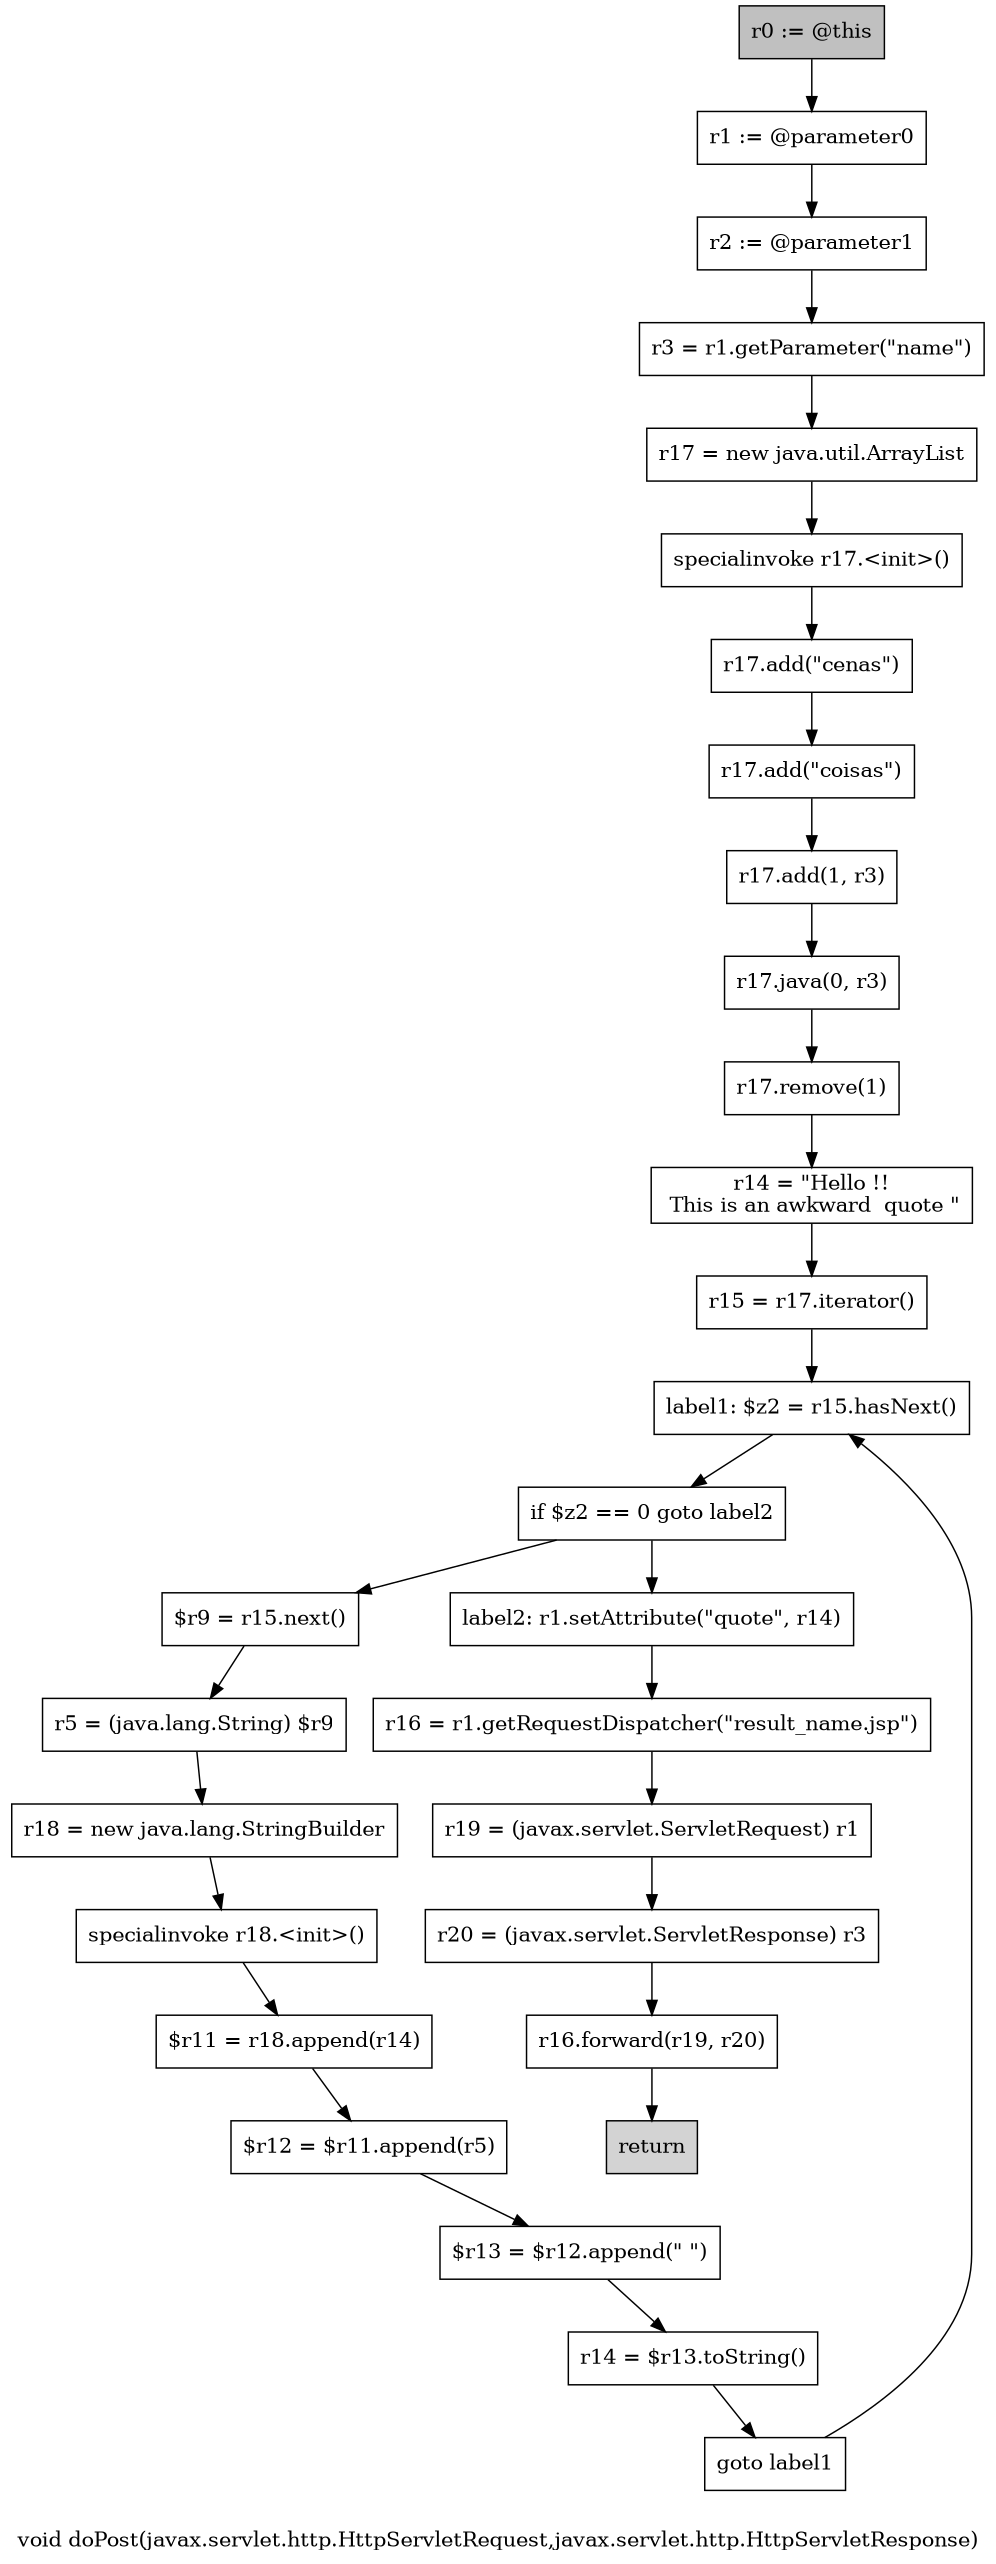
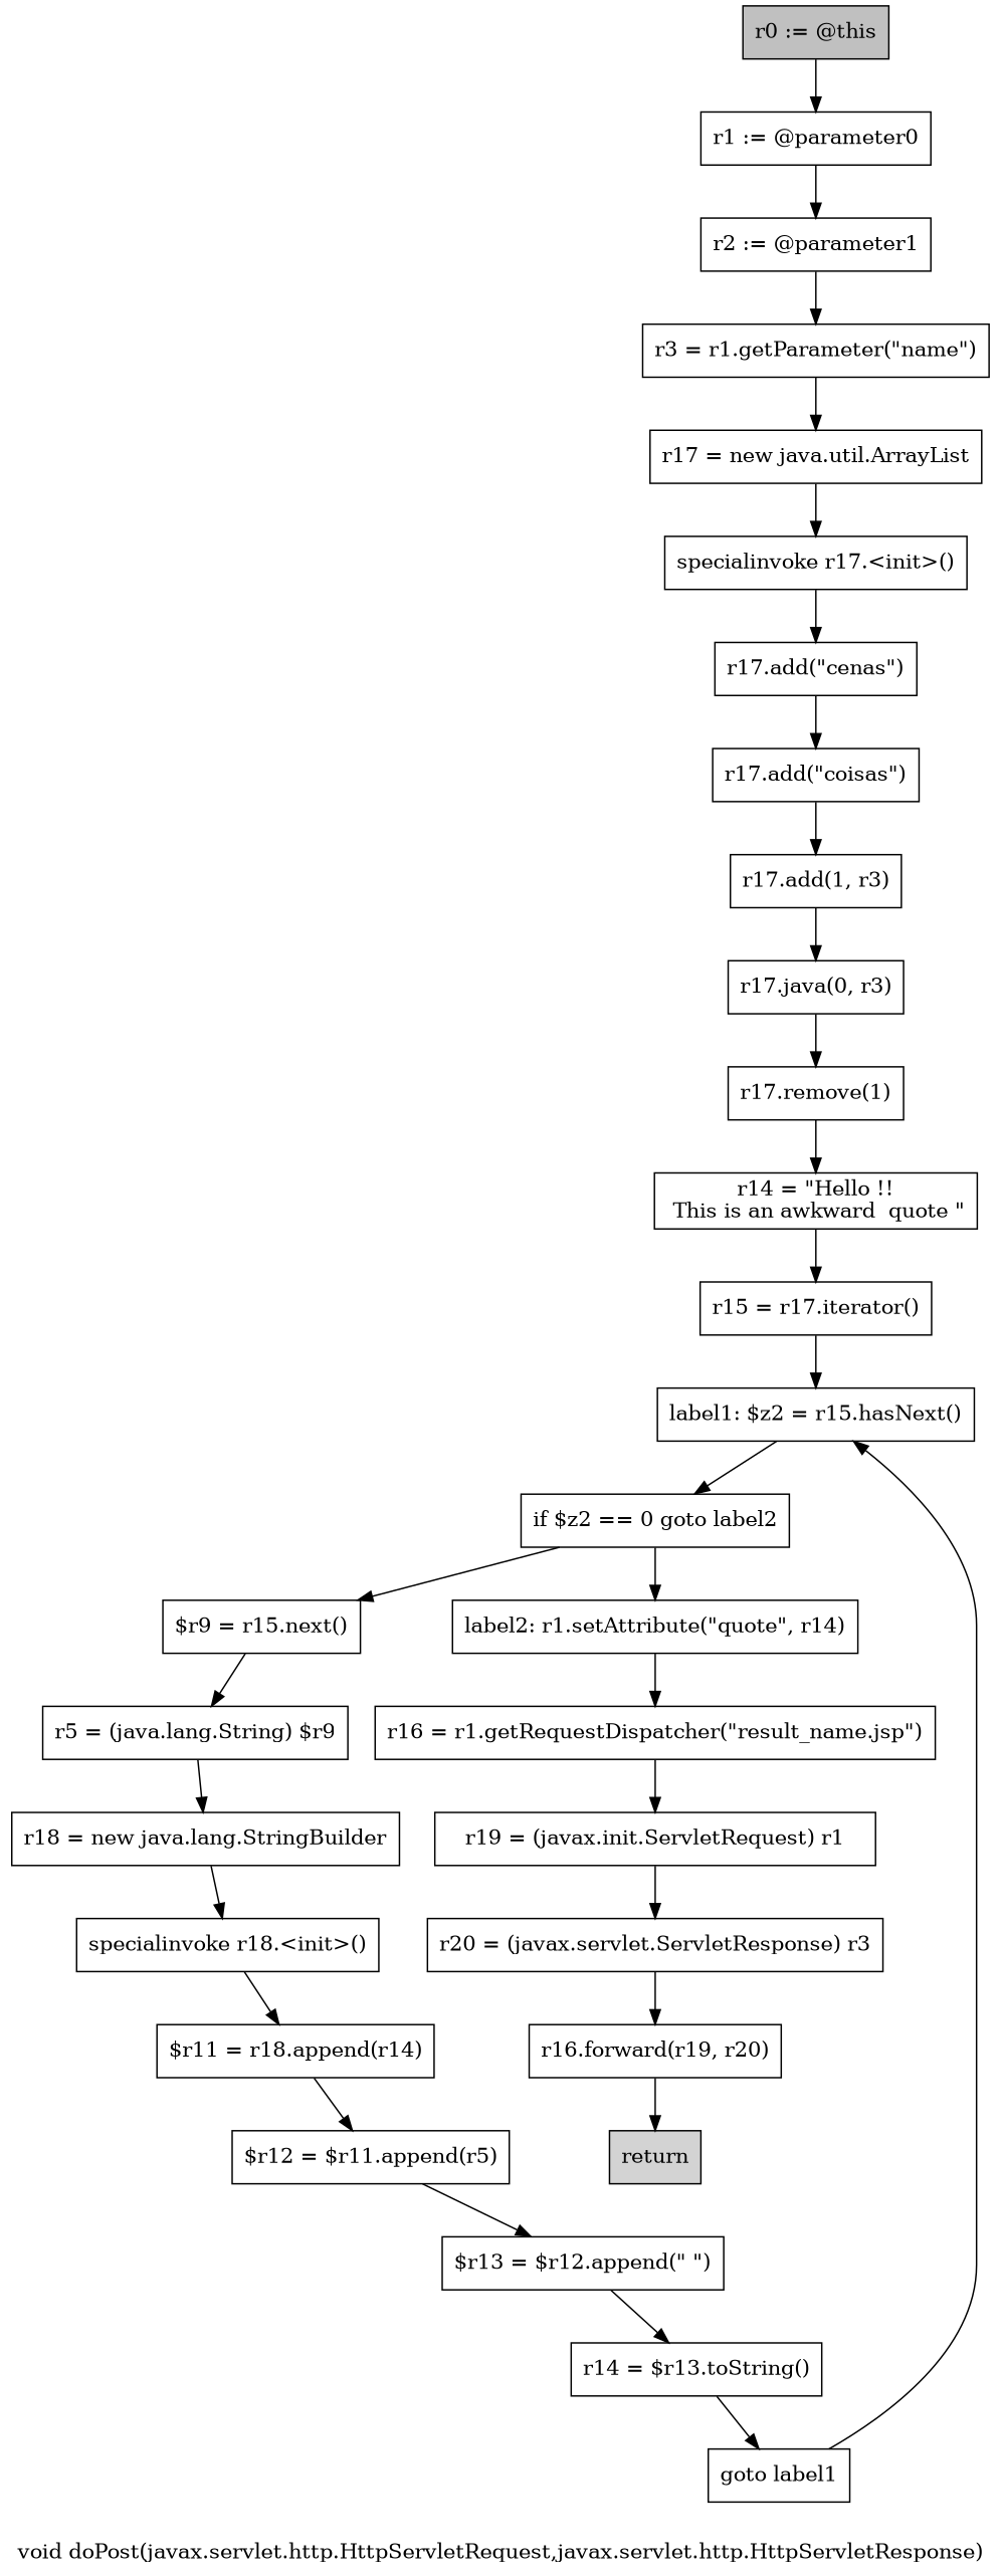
  digraph {
    label="void doPost(javax.servlet.http.HttpServletRequest,javax.servlet.http.HttpServletResponse)"
    node [shape=box]
    n1 [fillcolor=gray label="r0 := @this" style=filled]
    n2 [label="r1 := @parameter0"]
    n3 [label="r2 := @parameter1"]
    n4 [label="r3 = r1.getParameter(\"name\")"]
    n5 [label="r17 = new java.util.ArrayList"]
    n6 [label="specialinvoke r17.<init>()"]
    n7 [label="r17.add(\"cenas\")"]
    n8 [label="r17.add(\"coisas\")"]
    n9 [label="r17.add(1, r3)"]
    n10 [label="r17.java(0, r3)"]
    n11 [label="r17.remove(1)"]
    n12 [label="r14 = \"Hello !!\n This is an awkward  quote \""]
    n13 [label="r15 = r17.iterator()"]
    n14 [label="label1: $z2 = r15.hasNext()"]
    n15 [label="if $z2 == 0 goto label2"]
    n16 [label="$r9 = r15.next()"]
    n17 [label="label2: r1.setAttribute(\"quote\", r14)"]
    n18 [label="r5 = (java.lang.String) $r9"]
    n19 [label="r16 = r1.getRequestDispatcher(\"result_name.jsp\")"]
    n20 [label="r18 = new java.lang.StringBuilder"]
-   n21 [label="r19 = (javax.servlet.ServletRequest) r1"]
+   n21 [label="r19 = (javax.init.ServletRequest) r1"]
    n22 [label="specialinvoke r18.<init>()"]
    n23 [label="$r11 = r18.append(r14)"]
    n24 [label="$r12 = $r11.append(r5)"]
    n25 [label="$r13 = $r12.append(\" \")"]
    n26 [label="r14 = $r13.toString()"]
    n27 [label="goto label1"]
    n28 [label="r20 = (javax.servlet.ServletResponse) r3"]
    n29 [label="r16.forward(r19, r20)"]
    n30 [fillcolor=lightgray label=return style=filled]
    n1 -> n2
    n2 -> n3
    n3 -> n4
    n4 -> n5
    n5 -> n6
    n6 -> n7
    n7 -> n8
    n8 -> n9
    n9 -> n10
    n10 -> n11
    n11 -> n12
    n12 -> n13
    n13 -> n14
    n14 -> n15
    n15 -> n16
    n15 -> n17
    n16 -> n18
    n17 -> n19
    n18 -> n20
    n19 -> n21
    n20 -> n22
    n21 -> n28
    n22 -> n23
    n23 -> n24
    n24 -> n25
    n25 -> n26
    n26 -> n27
    n27 -> n14
    n28 -> n29
    n29 -> n30
  }
